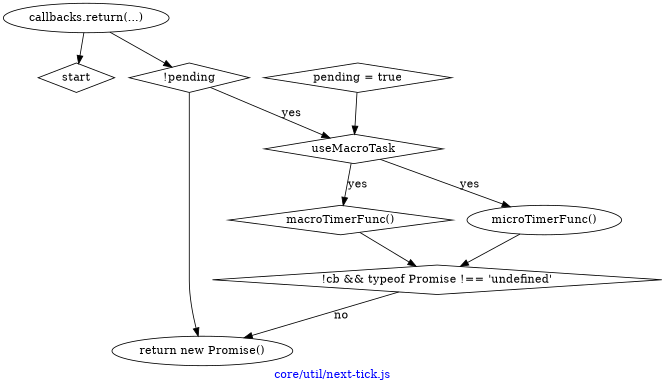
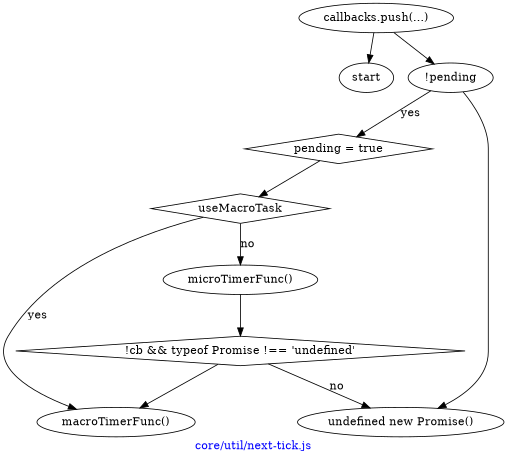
  digraph {
    fontcolor=blue
    label="core/util/next-tick.js"
-   start [lael="let _resolve" shape=diamond]
-   n2 [label="callbacks.return(...)"]
-   n3 [label="!pending" shape=diamond]
+   start [lael="let _resolve"]
+   n2 [label="callbacks.push(...)"]
+   n3 [label="!pending" shape=ellipse]
    n4 [label="pending = true" shape=diamond]
-   n5 [label="return new Promise()"]
+   n5 [label="undefined new Promise()"]
    n6 [label=useMacroTask shape=diamond]
    n7 [label="!cb && typeof Promise !== 'undefined'" shape=diamond]
-   n8 [label="macroTimerFunc()" shape=diamond]
+   n8 [label="macroTimerFunc()"]
    n9 [label="microTimerFunc()"]
    n2 -> start
    n2 -> n3
-   n3 -> n6 [label=yes]
+   n3 -> n4 [label=yes]
    n3 -> n5
    n4 -> n6
    n6 -> n8 [label=yes]
-   n6 -> n9 [label=yes]
+   n6 -> n9 [label=no]
    n7 -> n5 [label=no]
-   n8 -> n7
+   n7 -> n8
    n9 -> n7
  }
